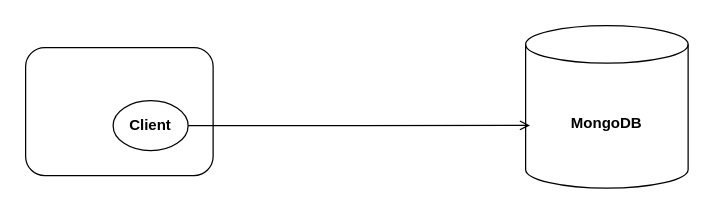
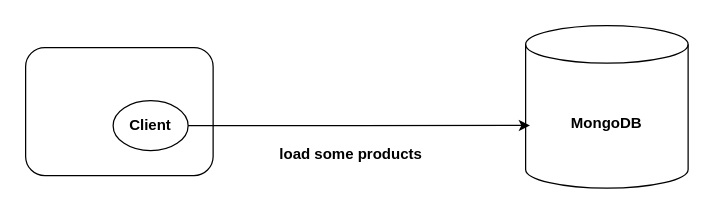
  <mxCell id="0" />
  <mxCell id="1" parent="0" />
  <mxCell id="2" value="&lt;b&gt;MongoDB&lt;/b&gt;" style="shape=cylinder3;whiteSpace=wrap;html=1;boundedLbl=1;backgroundOutline=1;size=15;" vertex="1" parent="1"><mxGeometry x="420" y="20" width="130" height="130" as="geometry" /></mxCell>
  <mxCell id="3" value="" style="rounded=1;whiteSpace=wrap;html=1;" vertex="1" parent="1"><mxGeometry x="20" y="37.5" width="150" height="102.5" as="geometry" /></mxCell>
  <mxCell id="4" value="&lt;b&gt;Client&lt;/b&gt;" style="ellipse;whiteSpace=wrap;html=1;" vertex="1" parent="1"><mxGeometry x="90" y="80" width="60" height="40" as="geometry" /></mxCell>
- <mxCell id="5" style="edgeStyle=orthogonalEdgeStyle;rounded=0;orthogonalLoop=1;jettySize=auto;html=1;entryX=0.027;entryY=0.614;entryDx=0;entryDy=0;entryPerimeter=0;endArrow=open;" edge="1" parent="1" source="4" target="2"><mxGeometry relative="1" as="geometry" /></mxCell>
+ <mxCell id="5" style="edgeStyle=orthogonalEdgeStyle;rounded=0;orthogonalLoop=1;jettySize=auto;html=1;entryX=0.027;entryY=0.614;entryDx=0;entryDy=0;entryPerimeter=0;" edge="1" parent="1" source="4" target="2"><mxGeometry relative="1" as="geometry" /></mxCell>
+ <mxCell id="6" value="&lt;b&gt;load some products&lt;/b&gt;" style="text;html=1;align=center;verticalAlign=middle;resizable=0;points=[];autosize=1;strokeColor=none;fillColor=none;" vertex="1" parent="1"><mxGeometry x="210" y="108" width="140" height="30" as="geometry" /></mxCell>
